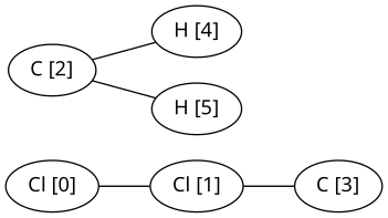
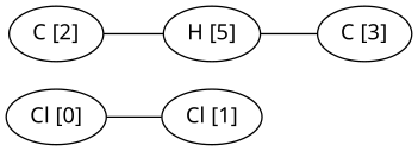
  graph {
    fontname="Noto Sans"
    rankdir=LR
    node [fontname="Noto Sans"]
    edge [fontname="Noto Sans"]
    n1 [label="Cl [0]"]
    n2 [label="Cl [1]"]
    n3 [label="C [3]"]
    n4 [label="C [2]"]
-   n5 [label="H [4]"]
    n6 [label="H [5]"]
    n1 -- n2
-   n2 -- n3
-   n4 -- n5
+   n6 -- n3
    n4 -- n6
  }
